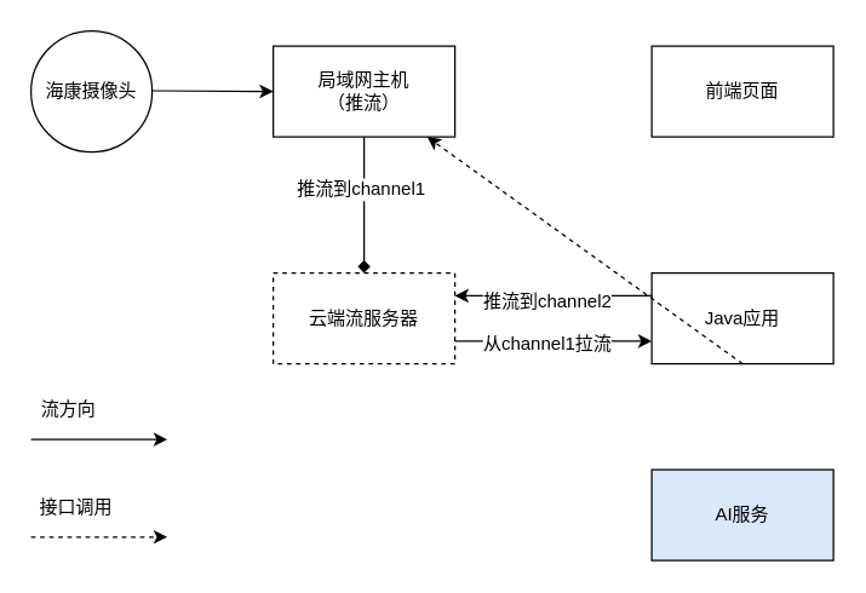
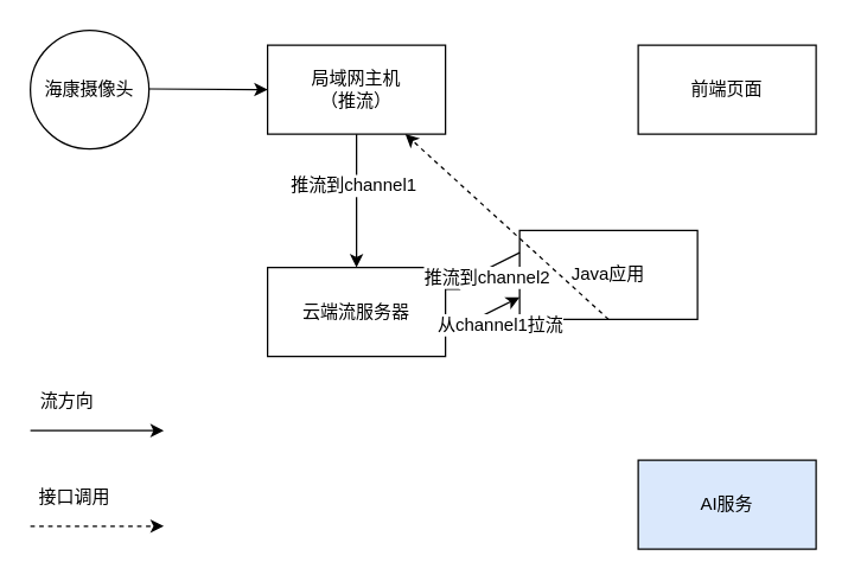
  <mxCell id="0" />
  <mxCell id="1" parent="0" />
  <mxCell id="2" value="海康摄像头" style="ellipse;whiteSpace=wrap;html=1;aspect=fixed;" vertex="1" parent="1"><mxGeometry x="20" y="20" width="80" height="80" as="geometry" /></mxCell>
  <mxCell id="3" value="局域网主机&lt;br&gt;（推流）" style="rounded=0;whiteSpace=wrap;html=1;" vertex="1" parent="1"><mxGeometry x="180" y="30" width="120" height="60" as="geometry" /></mxCell>
- <mxCell id="4" value="云端流服务器" style="rounded=0;whiteSpace=wrap;html=1;dashed=1;" vertex="1" parent="1"><mxGeometry x="180" y="180" width="120" height="60" as="geometry" /></mxCell>
+ <mxCell id="4" value="云端流服务器" style="rounded=0;whiteSpace=wrap;html=1;" vertex="1" parent="1"><mxGeometry x="180" y="180" width="120" height="60" as="geometry" /></mxCell>
  <mxCell id="5" value="前端页面" style="rounded=0;whiteSpace=wrap;html=1;" vertex="1" parent="1"><mxGeometry x="430" y="30" width="120" height="60" as="geometry" /></mxCell>
- <mxCell id="6" value="Java应用" style="rounded=0;whiteSpace=wrap;html=1;" vertex="1" parent="1"><mxGeometry x="430" y="180" width="120" height="60" as="geometry" /></mxCell>
+ <mxCell id="6" value="Java应用" style="rounded=0;whiteSpace=wrap;html=1;" vertex="1" parent="1"><mxGeometry x="350" y="155" width="120" height="60" as="geometry" /></mxCell>
  <mxCell id="7" value="AI服务" style="rounded=0;whiteSpace=wrap;html=1;fillColor=#dae8fc;" vertex="1" parent="1"><mxGeometry x="430" y="310" width="120" height="60" as="geometry" /></mxCell>
  <mxCell id="8" value="" style="endArrow=classic;html=1;" edge="1" parent="1"><mxGeometry width="50" height="50" relative="1" as="geometry"><mxPoint x="20" y="290" as="sourcePoint" /><mxPoint x="110" y="290" as="targetPoint" /></mxGeometry></mxCell>
  <mxCell id="9" value="流方向" style="text;html=1;strokeColor=none;fillColor=none;align=center;verticalAlign=middle;whiteSpace=wrap;rounded=0;" vertex="1" parent="1"><mxGeometry x="20" y="260" width="50" height="20" as="geometry" /></mxCell>
  <mxCell id="10" value="" style="endArrow=classic;html=1;" edge="1" parent="1"><mxGeometry width="50" height="50" relative="1" as="geometry"><mxPoint x="100" y="59.5" as="sourcePoint" /><mxPoint x="180" y="60" as="targetPoint" /></mxGeometry></mxCell>
- <mxCell id="11" value="" style="endArrow=diamond;html=1;entryX=0.5;entryY=0;entryDx=0;entryDy=0;exitX=0.5;exitY=1;exitDx=0;exitDy=0;" edge="1" parent="1" source="3" target="4"><mxGeometry width="50" height="50" relative="1" as="geometry"><mxPoint x="110" y="69.5" as="sourcePoint" /><mxPoint x="190" y="70" as="targetPoint" /></mxGeometry></mxCell>
+ <mxCell id="11" value="" style="endArrow=classic;html=1;entryX=0.5;entryY=0;entryDx=0;entryDy=0;exitX=0.5;exitY=1;exitDx=0;exitDy=0;" edge="1" parent="1" source="3" target="4"><mxGeometry width="50" height="50" relative="1" as="geometry"><mxPoint x="110" y="69.5" as="sourcePoint" /><mxPoint x="190" y="70" as="targetPoint" /></mxGeometry></mxCell>
  <mxCell id="12" value="推流到channel1" style="text;html=1;align=center;verticalAlign=middle;resizable=0;points=[];labelBackgroundColor=#ffffff;" vertex="1" connectable="0" parent="11"><mxGeometry x="-0.253" y="-3" relative="1" as="geometry"><mxPoint as="offset" /></mxGeometry></mxCell>
  <mxCell id="13" value="" style="endArrow=classic;html=1;entryX=0;entryY=0.75;entryDx=0;entryDy=0;exitX=1;exitY=0.75;exitDx=0;exitDy=0;" edge="1" parent="1" source="4" target="6"><mxGeometry width="50" height="50" relative="1" as="geometry"><mxPoint x="250" y="100" as="sourcePoint" /><mxPoint x="250" y="190" as="targetPoint" /></mxGeometry></mxCell>
  <mxCell id="14" value="从channel1拉流" style="text;html=1;align=center;verticalAlign=middle;resizable=0;points=[];labelBackgroundColor=#ffffff;" vertex="1" connectable="0" parent="13"><mxGeometry x="-0.403" y="-1" relative="1" as="geometry"><mxPoint x="21" as="offset" /></mxGeometry></mxCell>
  <mxCell id="15" value="" style="endArrow=classic;html=1;entryX=1;entryY=0.25;entryDx=0;entryDy=0;exitX=0;exitY=0.25;exitDx=0;exitDy=0;" edge="1" parent="1" source="6" target="4"><mxGeometry width="50" height="50" relative="1" as="geometry"><mxPoint x="390" y="210" as="sourcePoint" /><mxPoint x="440" y="235" as="targetPoint" /></mxGeometry></mxCell>
  <mxCell id="16" value="推流到channel2" style="text;html=1;align=center;verticalAlign=middle;resizable=0;points=[];labelBackgroundColor=#ffffff;" vertex="1" connectable="0" parent="15"><mxGeometry x="0.157" y="3" relative="1" as="geometry"><mxPoint x="5" as="offset" /></mxGeometry></mxCell>
  <mxCell id="17" value="" style="endArrow=classic;html=1;dashed=1;exitX=0.5;exitY=1;exitDx=0;exitDy=0;" edge="1" parent="1" source="6" target="3"><mxGeometry width="50" height="50" relative="1" as="geometry"><mxPoint x="290" y="410" as="sourcePoint" /><mxPoint x="380" y="340" as="targetPoint" /></mxGeometry></mxCell>
  <mxCell id="18" value="" style="endArrow=classic;html=1;dashed=1;" edge="1" parent="1"><mxGeometry width="50" height="50" relative="1" as="geometry"><mxPoint x="20" y="354.5" as="sourcePoint" /><mxPoint x="110" y="354.5" as="targetPoint" /></mxGeometry></mxCell>
  <mxCell id="19" value="接口调用" style="text;html=1;strokeColor=none;fillColor=none;align=center;verticalAlign=middle;whiteSpace=wrap;rounded=0;" vertex="1" parent="1"><mxGeometry x="20" y="324.5" width="60" height="20" as="geometry" /></mxCell>
